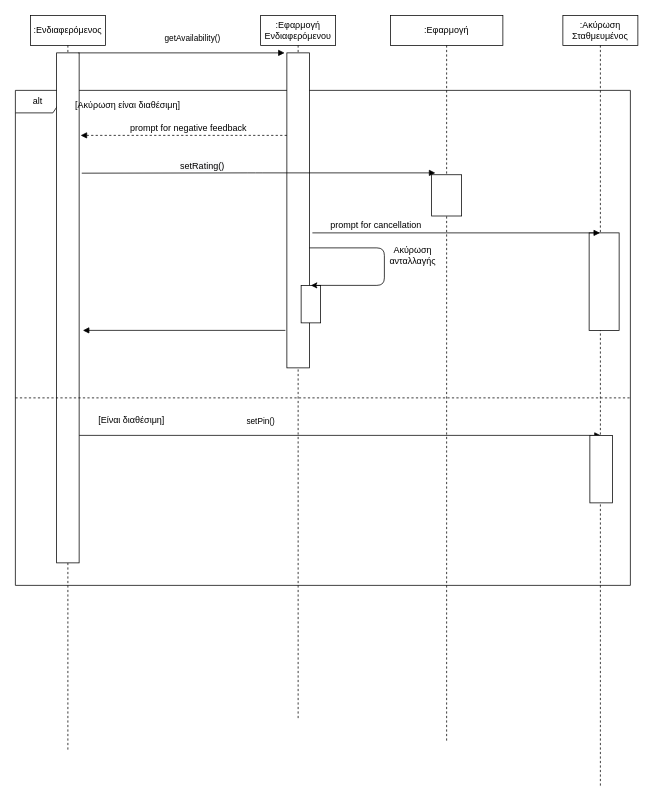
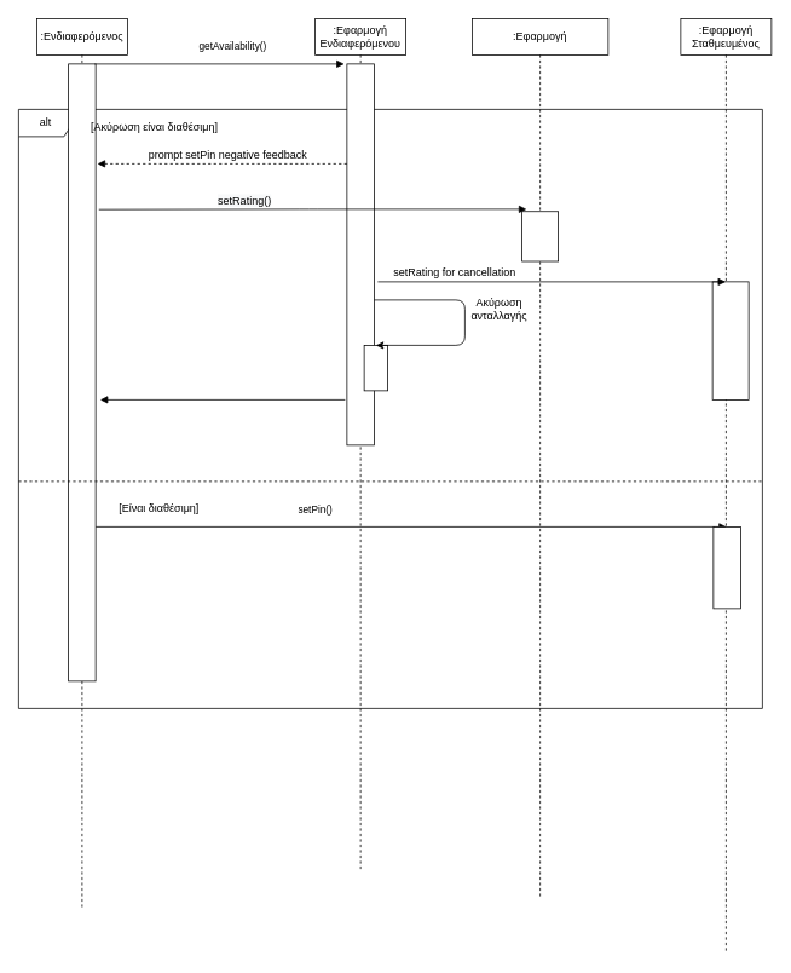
  <mxCell id="0" />
  <mxCell id="1" parent="0" />
  <mxCell id="2" value="alt" style="shape=umlFrame;whiteSpace=wrap;html=1;" vertex="1" parent="1"><mxGeometry x="20" y="120" width="820" height="660" as="geometry" /></mxCell>
- <mxCell id="3" value=":Ακύρωση Σταθμευμένος " style="shape=umlLifeline;perimeter=lifelinePerimeter;whiteSpace=wrap;html=1;container=1;collapsible=0;recursiveResize=0;outlineConnect=0;" vertex="1" parent="1"><mxGeometry x="750" y="20" width="100" height="1030" as="geometry" /></mxCell>
+ <mxCell id="3" value=":Εφαρμογή Σταθμευμένος " style="shape=umlLifeline;perimeter=lifelinePerimeter;whiteSpace=wrap;html=1;container=1;collapsible=0;recursiveResize=0;outlineConnect=0;" vertex="1" parent="1"><mxGeometry x="750" y="20" width="100" height="1030" as="geometry" /></mxCell>
  <mxCell id="4" value="setPin()" style="html=1;verticalAlign=bottom;endArrow=block;" edge="1" parent="3"><mxGeometry x="-0.304" y="10" width="80" relative="1" as="geometry"><mxPoint x="-645.0" y="560" as="sourcePoint" /><mxPoint x="50.5" y="560" as="targetPoint" /><mxPoint as="offset" /></mxGeometry></mxCell>
  <mxCell id="5" value="" style="rounded=0;whiteSpace=wrap;html=1;" vertex="1" parent="3"><mxGeometry x="36" y="560" width="30" height="90" as="geometry" /></mxCell>
  <mxCell id="6" value=":Ενδιαφερόμενος  " style="shape=umlLifeline;perimeter=lifelinePerimeter;whiteSpace=wrap;html=1;container=1;collapsible=0;recursiveResize=0;outlineConnect=0;" vertex="1" parent="1"><mxGeometry x="40" y="20" width="100" height="980" as="geometry" /></mxCell>
  <mxCell id="7" value="" style="rounded=0;whiteSpace=wrap;html=1;" vertex="1" parent="6"><mxGeometry x="35" y="50" width="30" height="680" as="geometry" /></mxCell>
  <mxCell id="8" value=":Εφαρμογή Ενδιαφερόμενου" style="shape=umlLifeline;perimeter=lifelinePerimeter;whiteSpace=wrap;html=1;container=1;collapsible=0;recursiveResize=0;outlineConnect=0;" vertex="1" parent="1"><mxGeometry x="347" y="20" width="100" height="940" as="geometry" /></mxCell>
  <mxCell id="9" value="" style="rounded=0;whiteSpace=wrap;html=1;" vertex="1" parent="8"><mxGeometry x="35" y="50" width="30" height="420" as="geometry" /></mxCell>
  <mxCell id="10" value="" style="rounded=0;whiteSpace=wrap;html=1;" vertex="1" parent="8"><mxGeometry x="54" y="360" width="26" height="50" as="geometry" /></mxCell>
  <mxCell id="11" value="getAvailability()" style="html=1;verticalAlign=bottom;endArrow=block;" edge="1" parent="1"><mxGeometry x="0.105" y="10" width="80" relative="1" as="geometry"><mxPoint x="104" y="70" as="sourcePoint" /><mxPoint x="379" y="70" as="targetPoint" /><mxPoint as="offset" /></mxGeometry></mxCell>
  <mxCell id="12" value="" style="html=1;verticalAlign=bottom;endArrow=block;dashed=1;" edge="1" parent="1"><mxGeometry x="0.345" y="-10" width="80" relative="1" as="geometry"><mxPoint x="382" y="180" as="sourcePoint" /><mxPoint x="107" y="180" as="targetPoint" /><mxPoint as="offset" /></mxGeometry></mxCell>
  <mxCell id="13" value="[Ακύρωση είναι διαθέσιμη]" style="text;html=1;strokeColor=none;fillColor=none;align=center;verticalAlign=middle;whiteSpace=wrap;rounded=0;" vertex="1" parent="1"><mxGeometry x="70" y="130" width="200" height="20" as="geometry" /></mxCell>
- <mxCell id="14" value="prompt for negative feedback" style="text;html=1;strokeColor=none;fillColor=none;align=center;verticalAlign=middle;whiteSpace=wrap;rounded=0;dashed=1;" vertex="1" parent="1"><mxGeometry x="120" y="160" width="262" height="20" as="geometry" /></mxCell>
+ <mxCell id="14" value="prompt setPin negative feedback" style="text;html=1;strokeColor=none;fillColor=none;align=center;verticalAlign=middle;whiteSpace=wrap;rounded=0;dashed=1;" vertex="1" parent="1"><mxGeometry x="120" y="160" width="262" height="20" as="geometry" /></mxCell>
  <mxCell id="15" value="" style="rounded=0;whiteSpace=wrap;html=1;" vertex="1" parent="1"><mxGeometry x="785" y="310" width="40" height="130" as="geometry" /></mxCell>
  <mxCell id="16" value="" style="html=1;verticalAlign=bottom;endArrow=block;" edge="1" parent="1" target="3"><mxGeometry width="80" relative="1" as="geometry"><mxPoint x="416" y="310" as="sourcePoint" /><mxPoint x="641" y="310" as="targetPoint" /></mxGeometry></mxCell>
- <mxCell id="17" value="prompt for cancellation" style="text;html=1;strokeColor=none;fillColor=none;align=center;verticalAlign=middle;whiteSpace=wrap;rounded=0;" vertex="1" parent="1"><mxGeometry x="401" y="290" width="200" height="20" as="geometry" /></mxCell>
+ <mxCell id="17" value="setRating for cancellation" style="text;html=1;strokeColor=none;fillColor=none;align=center;verticalAlign=middle;whiteSpace=wrap;rounded=0;" vertex="1" parent="1"><mxGeometry x="401" y="290" width="200" height="20" as="geometry" /></mxCell>
  <mxCell id="18" value="" style="html=1;verticalAlign=bottom;endArrow=block;" edge="1" parent="1"><mxGeometry x="0.345" y="-10" width="80" relative="1" as="geometry"><mxPoint x="380" y="440" as="sourcePoint" /><mxPoint x="110" y="440" as="targetPoint" /><mxPoint as="offset" /></mxGeometry></mxCell>
  <mxCell id="19" value="" style="endArrow=classic;html=1;entryX=0.5;entryY=0;entryDx=0;entryDy=0;" edge="1" parent="1" target="10"><mxGeometry width="50" height="50" relative="1" as="geometry"><mxPoint x="412" y="330" as="sourcePoint" /><mxPoint x="431" y="380" as="targetPoint" /><Array as="points"><mxPoint x="512" y="330" /><mxPoint x="512" y="380" /></Array></mxGeometry></mxCell>
  <mxCell id="20" value="Ακύρωση ανταλλαγής" style="text;html=1;strokeColor=none;fillColor=none;align=center;verticalAlign=middle;whiteSpace=wrap;rounded=0;" vertex="1" parent="1"><mxGeometry x="530" y="330" width="40" height="20" as="geometry" /></mxCell>
  <mxCell id="21" value=":Εφαρμογή" style="shape=umlLifeline;perimeter=lifelinePerimeter;whiteSpace=wrap;html=1;container=1;collapsible=0;recursiveResize=0;outlineConnect=0;" vertex="1" parent="1"><mxGeometry x="520" y="20" width="150" height="970" as="geometry" /></mxCell>
  <mxCell id="22" value="" style="rounded=0;whiteSpace=wrap;html=1;rotation=90;" vertex="1" parent="21"><mxGeometry x="47.5" y="220" width="55" height="40" as="geometry" /></mxCell>
  <mxCell id="23" value="&lt;span style=&quot;font-size: 12px ; white-space: normal ; background-color: rgb(248 , 249 , 250)&quot;&gt;setRating()&lt;/span&gt;" style="html=1;verticalAlign=bottom;endArrow=block;" edge="1" parent="1"><mxGeometry x="-0.315" width="80" relative="1" as="geometry"><mxPoint x="108.5" y="230.41" as="sourcePoint" /><mxPoint x="580" y="230" as="targetPoint" /><mxPoint as="offset" /><Array as="points"><mxPoint x="340" y="230" /></Array></mxGeometry></mxCell>
  <mxCell id="24" value="" style="endArrow=none;dashed=1;html=1;" edge="1" parent="1"><mxGeometry width="50" height="50" relative="1" as="geometry"><mxPoint x="20" y="530" as="sourcePoint" /><mxPoint x="840" y="530" as="targetPoint" /></mxGeometry></mxCell>
  <mxCell id="25" value="[Είναι διαθέσιμη]" style="text;html=1;strokeColor=none;fillColor=none;align=center;verticalAlign=middle;whiteSpace=wrap;rounded=0;" vertex="1" parent="1"><mxGeometry x="120" y="550" width="110" height="20" as="geometry" /></mxCell>
  <mxCell id="26" style="edgeStyle=orthogonalEdgeStyle;rounded=0;orthogonalLoop=1;jettySize=auto;html=1;exitX=0.5;exitY=1;exitDx=0;exitDy=0;dashed=1;" edge="1" parent="1" source="25" target="25"><mxGeometry relative="1" as="geometry" /></mxCell>
